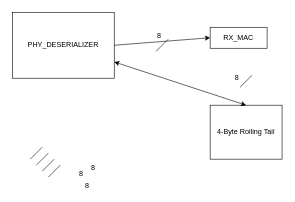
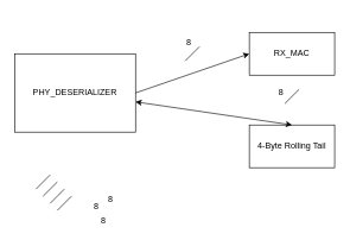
  <mxCell id="0" />
  <mxCell id="1" parent="0" />
- <mxCell id="2" value="PHY_DESERIALIZER" style="rounded=0;whiteSpace=wrap;html=1;" vertex="1" parent="1"><mxGeometry x="20" y="20" width="170" height="110" as="geometry" /></mxCell>
- <mxCell id="3" value="RX_MAC" style="rounded=0;whiteSpace=wrap;html=1;" vertex="1" parent="1"><mxGeometry x="350" y="45" width="95" height="35" as="geometry" /></mxCell>
+ <mxCell id="2" value="PHY_DESERIALIZER" style="rounded=0;whiteSpace=wrap;html=1;" vertex="1" parent="1"><mxGeometry x="20" y="75" width="170" height="110" as="geometry" /></mxCell>
+ <mxCell id="3" value="RX_MAC" style="rounded=0;whiteSpace=wrap;html=1;" vertex="1" parent="1"><mxGeometry x="350" y="45" width="120" height="60" as="geometry" /></mxCell>
  <mxCell id="4" value="" style="endArrow=classic;html=1;rounded=0;exitX=1;exitY=0.5;exitDx=0;exitDy=0;entryX=0;entryY=0.5;entryDx=0;entryDy=0;" edge="1" parent="1" source="2" target="3"><mxGeometry width="50" height="50" relative="1" as="geometry"><mxPoint x="320" y="95" as="sourcePoint" /><mxPoint x="370" y="45" as="targetPoint" /></mxGeometry></mxCell>
- <mxCell id="5" value="4-Byte Rolling Tail" style="rounded=0;whiteSpace=wrap;html=1;" vertex="1" parent="1"><mxGeometry x="350" y="175" width="120" height="90" as="geometry" /></mxCell>
+ <mxCell id="5" value="4-Byte Rolling Tail" style="rounded=0;whiteSpace=wrap;html=1;" vertex="1" parent="1"><mxGeometry x="350" y="175" width="120" height="60" as="geometry" /></mxCell>
  <mxCell id="6" value="" style="endArrow=none;html=1;rounded=0;" edge="1" parent="1"><mxGeometry width="50" height="50" relative="1" as="geometry"><mxPoint x="400" y="145" as="sourcePoint" /><mxPoint x="420" y="125" as="targetPoint" /><Array as="points" /></mxGeometry></mxCell>
  <mxCell id="7" value="8" style="text;html=1;align=center;verticalAlign=middle;whiteSpace=wrap;rounded=0;" vertex="1" parent="1"><mxGeometry x="390" y="125" width="10" height="10" as="geometry" /></mxCell>
  <mxCell id="8" value="" style="endArrow=none;html=1;rounded=0;" edge="1" parent="1"><mxGeometry width="50" height="50" relative="1" as="geometry"><mxPoint x="260" y="85" as="sourcePoint" /><mxPoint x="280" y="65" as="targetPoint" /></mxGeometry></mxCell>
  <mxCell id="9" value="8" style="text;html=1;align=center;verticalAlign=middle;whiteSpace=wrap;rounded=0;" vertex="1" parent="1"><mxGeometry x="260" y="55" width="10" height="10" as="geometry" /></mxCell>
  <mxCell id="10" value="" style="endArrow=classic;startArrow=classic;html=1;rounded=0;exitX=0.5;exitY=0;exitDx=0;exitDy=0;" edge="1" parent="1" source="5" target="2"><mxGeometry width="50" height="50" relative="1" as="geometry"><mxPoint x="330" y="175" as="sourcePoint" /><mxPoint x="380" y="125" as="targetPoint" /></mxGeometry></mxCell>
  <mxCell id="11" value="" style="endArrow=none;html=1;rounded=0;" edge="1" parent="1"><mxGeometry width="50" height="50" relative="1" as="geometry"><mxPoint x="50" y="265" as="sourcePoint" /><mxPoint x="70" y="245" as="targetPoint" /><Array as="points" /></mxGeometry></mxCell>
  <mxCell id="12" value="" style="endArrow=none;html=1;rounded=0;" edge="1" parent="1"><mxGeometry width="50" height="50" relative="1" as="geometry"><mxPoint x="60" y="275" as="sourcePoint" /><mxPoint x="80" y="255" as="targetPoint" /><Array as="points" /></mxGeometry></mxCell>
  <mxCell id="13" value="" style="endArrow=none;html=1;rounded=0;" edge="1" parent="1"><mxGeometry width="50" height="50" relative="1" as="geometry"><mxPoint x="70" y="285" as="sourcePoint" /><mxPoint x="90" y="265" as="targetPoint" /><Array as="points" /></mxGeometry></mxCell>
  <mxCell id="14" value="" style="endArrow=none;html=1;rounded=0;" edge="1" parent="1"><mxGeometry width="50" height="50" relative="1" as="geometry"><mxPoint x="80" y="295" as="sourcePoint" /><mxPoint x="100" y="275" as="targetPoint" /><Array as="points" /></mxGeometry></mxCell>
  <mxCell id="15" value="8" style="text;html=1;align=center;verticalAlign=middle;whiteSpace=wrap;rounded=0;" vertex="1" parent="1"><mxGeometry x="130" y="285" width="10" height="10" as="geometry" /></mxCell>
  <mxCell id="16" value="8" style="text;html=1;align=center;verticalAlign=middle;whiteSpace=wrap;rounded=0;" vertex="1" parent="1"><mxGeometry x="140" y="305" width="10" height="10" as="geometry" /></mxCell>
  <mxCell id="17" value="8" style="text;html=1;align=center;verticalAlign=middle;whiteSpace=wrap;rounded=0;" vertex="1" parent="1"><mxGeometry x="150" y="275" width="10" height="10" as="geometry" /></mxCell>
